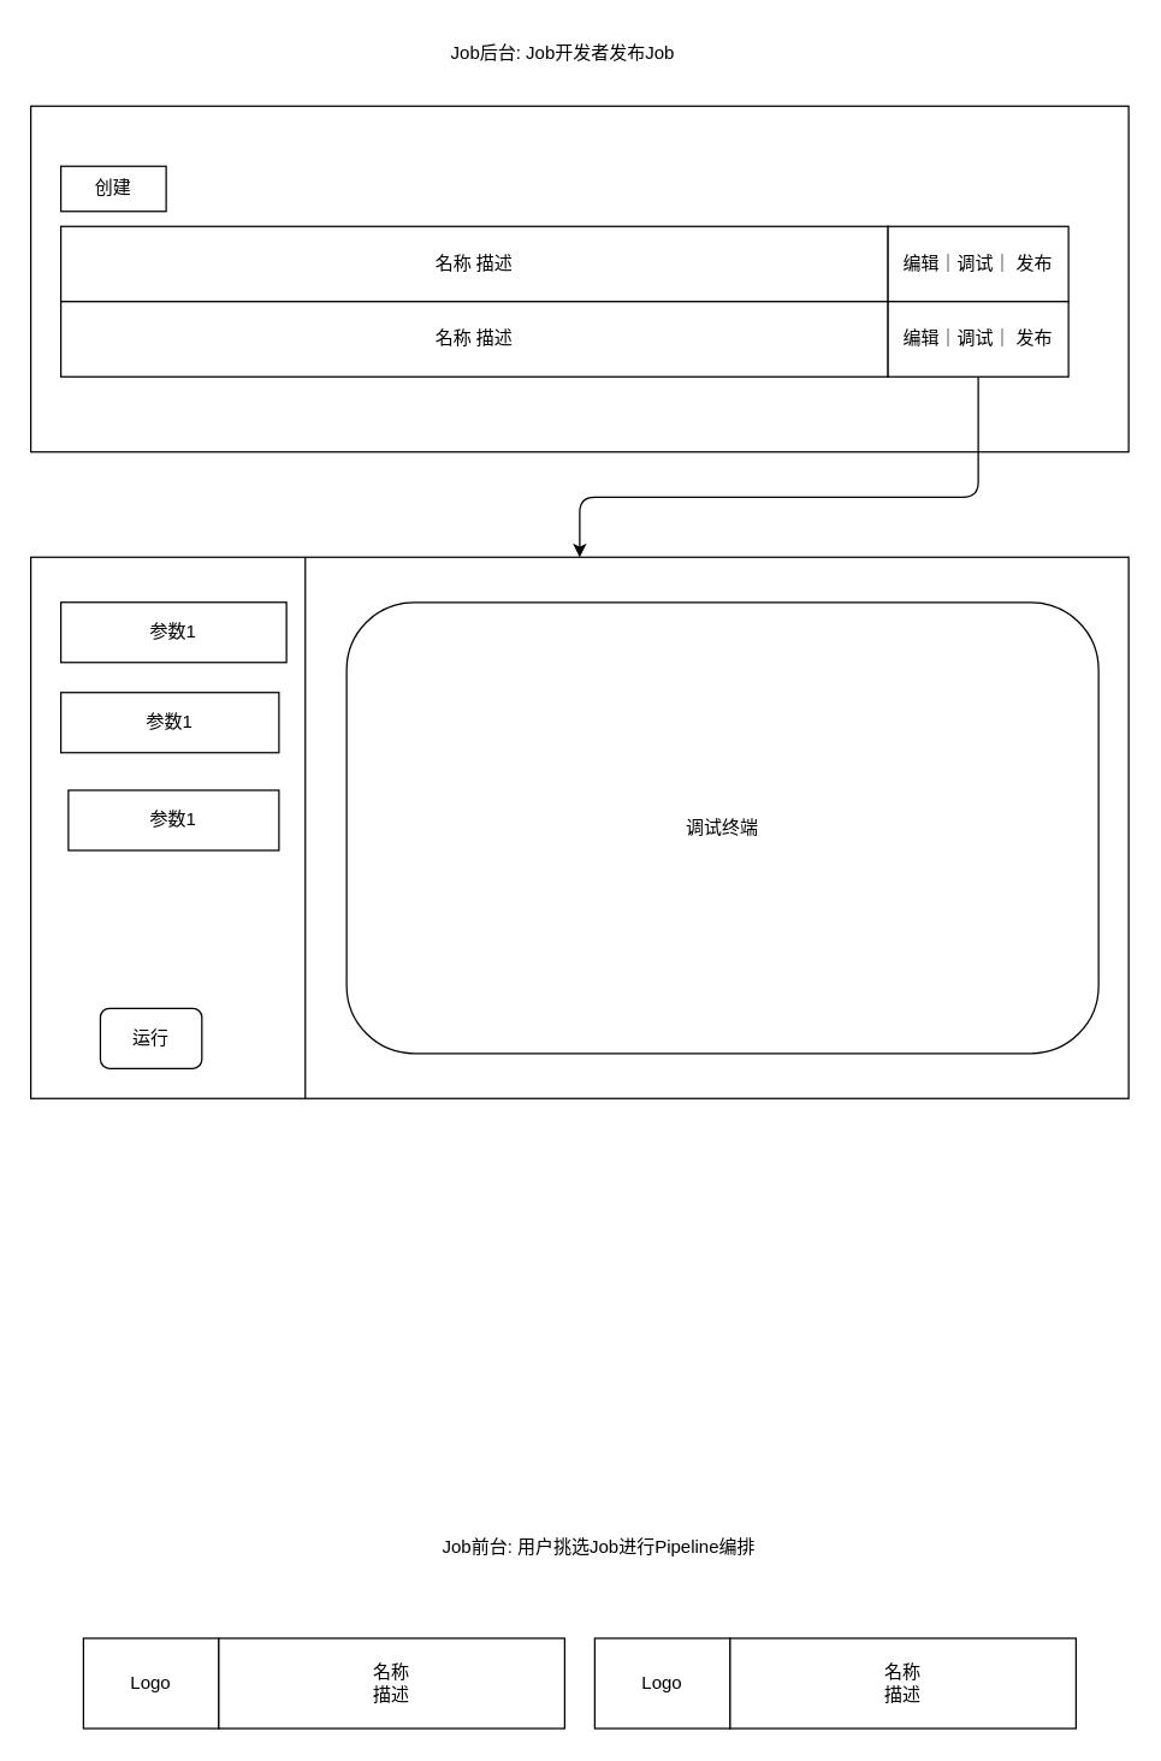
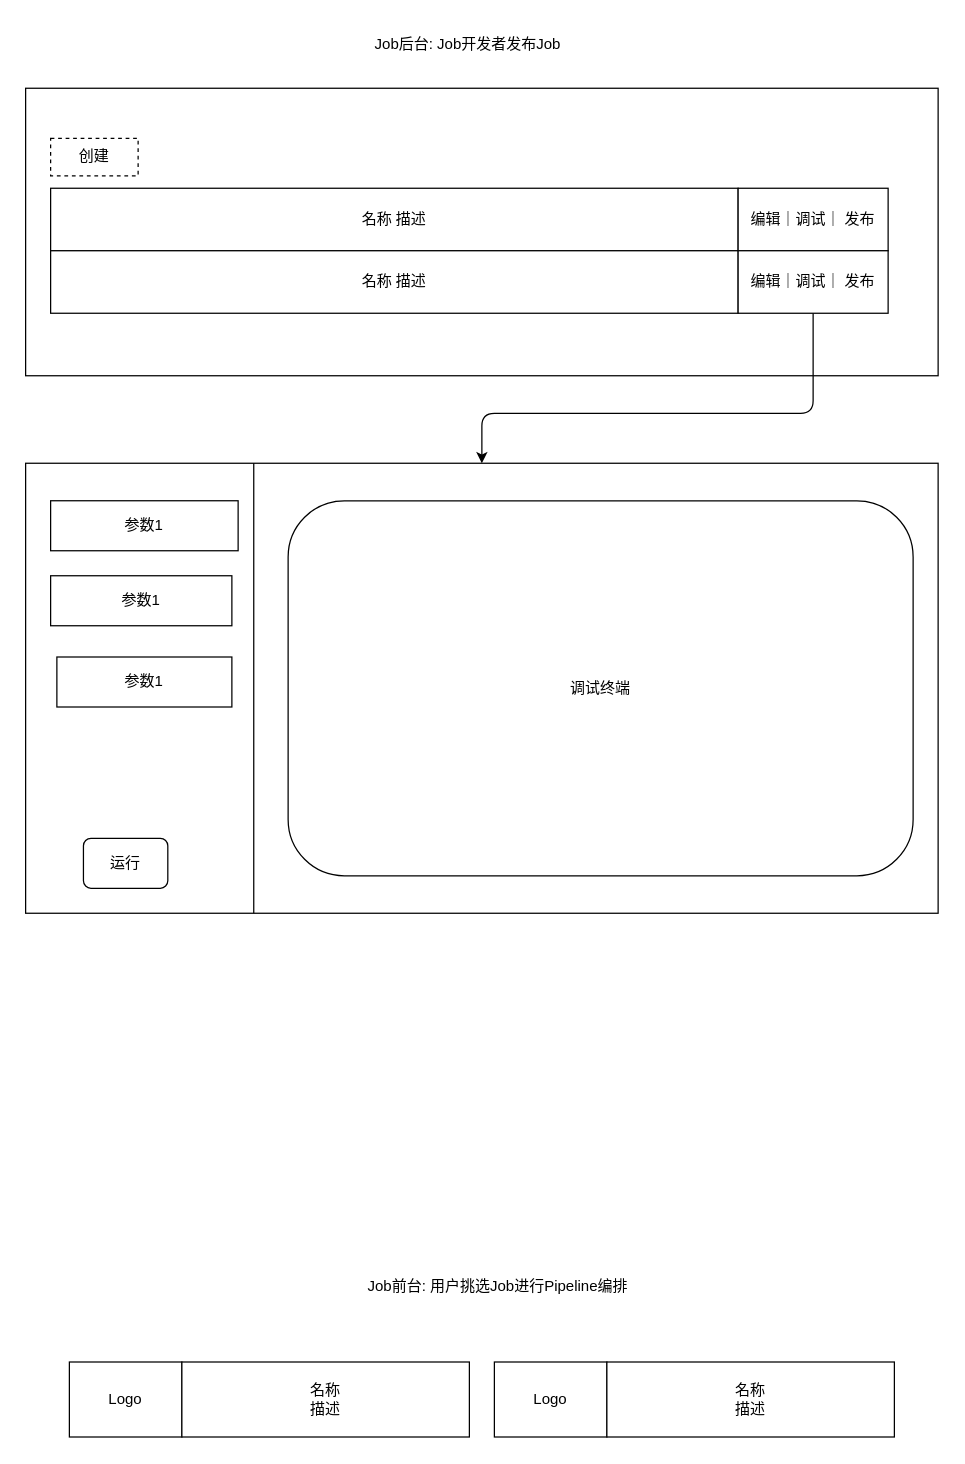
  <mxCell id="0" />
  <mxCell id="1" parent="0" />
  <mxCell id="2" value="" style="rounded=0;whiteSpace=wrap;html=1;" vertex="1" parent="1"><mxGeometry x="20" y="70" width="730" height="230" as="geometry" /></mxCell>
  <mxCell id="3" value="Job后台: Job开发者发布Job" style="text;html=1;strokeColor=none;fillColor=none;align=center;verticalAlign=middle;whiteSpace=wrap;rounded=0;" vertex="1" parent="1"><mxGeometry x="284" y="20" width="180" height="30" as="geometry" /></mxCell>
  <mxCell id="4" value="Job前台: 用户挑选Job进行Pipeline编排" style="text;html=1;strokeColor=none;fillColor=none;align=center;verticalAlign=middle;whiteSpace=wrap;rounded=0;" vertex="1" parent="1"><mxGeometry x="260" y="1014" width="276" height="30" as="geometry" /></mxCell>
  <mxCell id="5" value="Logo" style="rounded=0;whiteSpace=wrap;html=1;" vertex="1" parent="1"><mxGeometry x="55" y="1089" width="90" height="60" as="geometry" /></mxCell>
  <mxCell id="6" value="名称&lt;br&gt;描述" style="rounded=0;whiteSpace=wrap;html=1;" vertex="1" parent="1"><mxGeometry x="145" y="1089" width="230" height="60" as="geometry" /></mxCell>
  <mxCell id="7" value="Logo" style="rounded=0;whiteSpace=wrap;html=1;" vertex="1" parent="1"><mxGeometry x="395" y="1089" width="90" height="60" as="geometry" /></mxCell>
  <mxCell id="8" value="名称&lt;br&gt;描述" style="rounded=0;whiteSpace=wrap;html=1;" vertex="1" parent="1"><mxGeometry x="485" y="1089" width="230" height="60" as="geometry" /></mxCell>
  <mxCell id="9" value="名称 描述" style="rounded=0;whiteSpace=wrap;html=1;" vertex="1" parent="1"><mxGeometry x="40" y="150" width="550" height="50" as="geometry" /></mxCell>
  <mxCell id="10" value="编辑｜调试｜ 发布" style="rounded=0;whiteSpace=wrap;html=1;" vertex="1" parent="1"><mxGeometry x="590" y="150" width="120" height="50" as="geometry" /></mxCell>
  <mxCell id="11" value="名称 描述" style="rounded=0;whiteSpace=wrap;html=1;" vertex="1" parent="1"><mxGeometry x="40" y="200" width="550" height="50" as="geometry" /></mxCell>
  <mxCell id="12" style="edgeStyle=orthogonalEdgeStyle;html=1;entryX=0.5;entryY=0;entryDx=0;entryDy=0;" edge="1" parent="1" source="21" target="14"><mxGeometry relative="1" as="geometry"><Array as="points"><mxPoint x="650" y="330" /><mxPoint x="385" y="330" /></Array></mxGeometry></mxCell>
- <mxCell id="13" value="创建" style="rounded=0;whiteSpace=wrap;html=1;" vertex="1" parent="1"><mxGeometry x="40" y="110" width="70" height="30" as="geometry" /></mxCell>
+ <mxCell id="13" value="创建" style="rounded=0;whiteSpace=wrap;html=1;dashed=1;" vertex="1" parent="1"><mxGeometry x="40" y="110" width="70" height="30" as="geometry" /></mxCell>
  <mxCell id="14" value="" style="rounded=0;whiteSpace=wrap;html=1;" vertex="1" parent="1"><mxGeometry x="20" y="370" width="730" height="360" as="geometry" /></mxCell>
  <mxCell id="15" value="参数1" style="rounded=0;whiteSpace=wrap;html=1;" vertex="1" parent="1"><mxGeometry x="40" y="400" width="150" height="40" as="geometry" /></mxCell>
  <mxCell id="16" value="参数1" style="rounded=0;whiteSpace=wrap;html=1;" vertex="1" parent="1"><mxGeometry x="40" y="460" width="145" height="40" as="geometry" /></mxCell>
  <mxCell id="17" value="参数1" style="rounded=0;whiteSpace=wrap;html=1;" vertex="1" parent="1"><mxGeometry x="45" y="525" width="140" height="40" as="geometry" /></mxCell>
  <mxCell id="18" value="" style="endArrow=none;html=1;entryX=0.25;entryY=0;entryDx=0;entryDy=0;exitX=0.25;exitY=1;exitDx=0;exitDy=0;" edge="1" parent="1" source="14" target="14"><mxGeometry width="50" height="50" relative="1" as="geometry"><mxPoint x="240" y="440" as="sourcePoint" /><mxPoint x="280" y="400" as="targetPoint" /></mxGeometry></mxCell>
  <mxCell id="19" value="运行" style="rounded=1;whiteSpace=wrap;html=1;" vertex="1" parent="1"><mxGeometry x="66.25" y="670" width="67.5" height="40" as="geometry" /></mxCell>
  <mxCell id="20" value="调试终端" style="rounded=1;whiteSpace=wrap;html=1;" vertex="1" parent="1"><mxGeometry x="230" y="400" width="500" height="300" as="geometry" /></mxCell>
  <mxCell id="21" value="编辑｜调试｜ 发布" style="rounded=0;whiteSpace=wrap;html=1;" vertex="1" parent="1"><mxGeometry x="590" y="200" width="120" height="50" as="geometry" /></mxCell>
